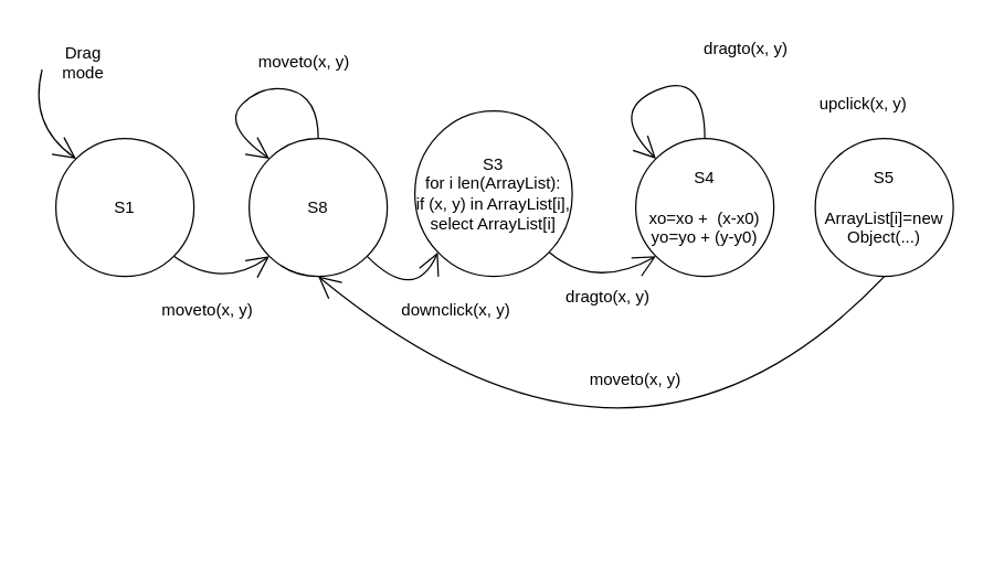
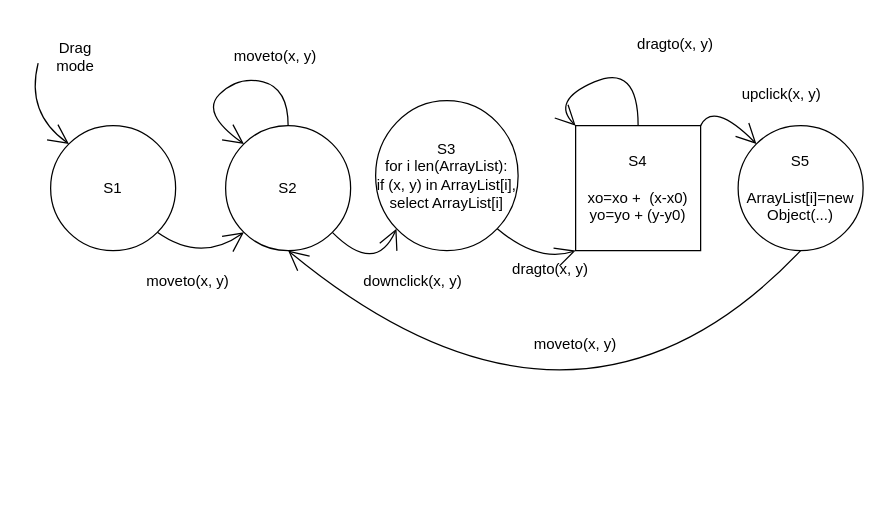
  <mxCell id="0" />
  <mxCell id="1" parent="0" />
  <mxCell id="2" style="edgeStyle=none;curved=1;rounded=0;orthogonalLoop=1;jettySize=auto;html=1;exitX=1;exitY=1;exitDx=0;exitDy=0;entryX=0;entryY=1;entryDx=0;entryDy=0;endArrow=open;startSize=14;endSize=14;sourcePerimeterSpacing=8;targetPerimeterSpacing=8;" parent="1" source="3" target="5" edge="1"><mxGeometry relative="1" as="geometry"><Array as="points"><mxPoint x="160" y="210" /></Array></mxGeometry></mxCell>
  <mxCell id="3" value="S1" style="ellipse;whiteSpace=wrap;html=1;hachureGap=4;" parent="1" vertex="1"><mxGeometry x="40" y="100" width="100" height="100" as="geometry" /></mxCell>
  <mxCell id="4" style="edgeStyle=none;curved=1;rounded=0;orthogonalLoop=1;jettySize=auto;html=1;exitX=1;exitY=1;exitDx=0;exitDy=0;entryX=0;entryY=1;entryDx=0;entryDy=0;endArrow=open;startSize=14;endSize=14;sourcePerimeterSpacing=8;targetPerimeterSpacing=8;" parent="1" source="5" target="9" edge="1"><mxGeometry relative="1" as="geometry"><Array as="points"><mxPoint x="300" y="220" /></Array></mxGeometry></mxCell>
- <mxCell id="5" value="S8" style="ellipse;whiteSpace=wrap;html=1;hachureGap=4;" parent="1" vertex="1"><mxGeometry x="180" y="100" width="100" height="100" as="geometry" /></mxCell>
+ <mxCell id="5" value="S2" style="ellipse;whiteSpace=wrap;html=1;hachureGap=4;" parent="1" vertex="1"><mxGeometry x="180" y="100" width="100" height="100" as="geometry" /></mxCell>
  <mxCell id="6" style="edgeStyle=none;curved=1;rounded=0;orthogonalLoop=1;jettySize=auto;html=1;exitX=0.5;exitY=1;exitDx=0;exitDy=0;entryX=0.5;entryY=1;entryDx=0;entryDy=0;endArrow=open;startSize=14;endSize=14;sourcePerimeterSpacing=8;targetPerimeterSpacing=8;" parent="1" source="7" target="5" edge="1"><mxGeometry relative="1" as="geometry"><Array as="points"><mxPoint x="460" y="390" /></Array></mxGeometry></mxCell>
  <mxCell id="7" value="S5&lt;br&gt;&lt;br&gt;ArrayList[i]=new Object(...)" style="ellipse;whiteSpace=wrap;html=1;hachureGap=4;" parent="1" vertex="1"><mxGeometry x="590" y="100" width="100" height="100" as="geometry" /></mxCell>
  <mxCell id="8" style="edgeStyle=none;curved=1;rounded=0;orthogonalLoop=1;jettySize=auto;html=1;exitX=1;exitY=1;exitDx=0;exitDy=0;entryX=0;entryY=1;entryDx=0;entryDy=0;endArrow=open;startSize=14;endSize=14;sourcePerimeterSpacing=8;targetPerimeterSpacing=8;" parent="1" source="9" target="11" edge="1"><mxGeometry relative="1" as="geometry"><Array as="points"><mxPoint x="430" y="210" /></Array></mxGeometry></mxCell>
  <mxCell id="9" value="S3&lt;br&gt;for i len(ArrayList):&lt;br&gt;if (x, y) in ArrayList[i], select ArrayList[i]" style="ellipse;whiteSpace=wrap;html=1;hachureGap=4;" parent="1" vertex="1"><mxGeometry x="300" y="80" width="114" height="120" as="geometry" /></mxCell>
- <mxCell id="11" value="S4&lt;br&gt;&lt;br&gt;xo=xo +&amp;nbsp; (x-x0)&lt;br&gt;yo=yo + (y-y0)" style="ellipse;whiteSpace=wrap;html=1;hachureGap=4;" parent="1" vertex="1"><mxGeometry x="460" y="100" width="100" height="100" as="geometry" /></mxCell>
+ <mxCell id="10" style="edgeStyle=none;curved=1;rounded=0;orthogonalLoop=1;jettySize=auto;html=1;exitX=1;exitY=0;exitDx=0;exitDy=0;entryX=0;entryY=0;entryDx=0;entryDy=0;endArrow=open;startSize=14;endSize=14;sourcePerimeterSpacing=8;targetPerimeterSpacing=8;" parent="1" source="11" target="7" edge="1"><mxGeometry relative="1" as="geometry"><Array as="points"><mxPoint x="570" y="80" /></Array></mxGeometry></mxCell>
+ <mxCell id="11" value="S4&lt;br&gt;&lt;br&gt;xo=xo +&amp;nbsp; (x-x0)&lt;br&gt;yo=yo + (y-y0)" style="whiteSpace=wrap;html=1;hachureGap=4;rounded=0;" parent="1" vertex="1"><mxGeometry x="460" y="100" width="100" height="100" as="geometry" /></mxCell>
  <mxCell id="12" value="" style="edgeStyle=none;orthogonalLoop=1;jettySize=auto;html=1;rounded=0;endArrow=open;startSize=14;endSize=14;sourcePerimeterSpacing=8;targetPerimeterSpacing=8;curved=1;entryX=0;entryY=0;entryDx=0;entryDy=0;" parent="1" target="3" edge="1"><mxGeometry width="120" relative="1" as="geometry"><mxPoint x="30" y="50" as="sourcePoint" /><mxPoint x="110" y="60" as="targetPoint" /><Array as="points"><mxPoint x="20" y="90" /></Array></mxGeometry></mxCell>
  <mxCell id="13" style="edgeStyle=none;curved=1;rounded=0;orthogonalLoop=1;jettySize=auto;html=1;exitX=0.5;exitY=0;exitDx=0;exitDy=0;entryX=0;entryY=0;entryDx=0;entryDy=0;endArrow=open;startSize=14;endSize=14;sourcePerimeterSpacing=8;targetPerimeterSpacing=8;" parent="1" source="5" target="5" edge="1"><mxGeometry relative="1" as="geometry"><Array as="points"><mxPoint x="230" y="70" /><mxPoint x="190" y="60" /><mxPoint x="160" y="90" /></Array></mxGeometry></mxCell>
  <mxCell id="14" style="edgeStyle=none;curved=1;rounded=0;orthogonalLoop=1;jettySize=auto;html=1;exitX=0.5;exitY=0;exitDx=0;exitDy=0;entryX=0;entryY=0;entryDx=0;entryDy=0;endArrow=open;startSize=14;endSize=14;sourcePerimeterSpacing=8;targetPerimeterSpacing=8;" parent="1" source="11" target="11" edge="1"><mxGeometry relative="1" as="geometry"><Array as="points"><mxPoint x="510" y="50" /><mxPoint x="440" y="80" /></Array></mxGeometry></mxCell>
  <mxCell id="15" value="Drag mode" style="text;strokeColor=none;fillColor=none;html=1;align=center;verticalAlign=middle;whiteSpace=wrap;rounded=0;hachureGap=4;" parent="1" vertex="1"><mxGeometry x="30" y="30" width="60" height="30" as="geometry" /></mxCell>
  <mxCell id="16" value="moveto(x, y)" style="text;strokeColor=none;fillColor=none;html=1;align=center;verticalAlign=middle;whiteSpace=wrap;rounded=0;hachureGap=4;" parent="1" vertex="1"><mxGeometry x="170" y="30" width="100" height="30" as="geometry" /></mxCell>
  <mxCell id="17" value="moveto(x, y)" style="text;strokeColor=none;fillColor=none;html=1;align=center;verticalAlign=middle;whiteSpace=wrap;rounded=0;hachureGap=4;" parent="1" vertex="1"><mxGeometry x="410" y="260" width="100" height="30" as="geometry" /></mxCell>
  <mxCell id="18" value="moveto(x, y)" style="text;strokeColor=none;fillColor=none;html=1;align=center;verticalAlign=middle;whiteSpace=wrap;rounded=0;hachureGap=4;" parent="1" vertex="1"><mxGeometry x="100" y="210" width="100" height="30" as="geometry" /></mxCell>
  <mxCell id="19" value="dragto(x, y)" style="text;strokeColor=none;fillColor=none;html=1;align=center;verticalAlign=middle;whiteSpace=wrap;rounded=0;hachureGap=4;" parent="1" vertex="1"><mxGeometry x="390" y="200" width="100" height="30" as="geometry" /></mxCell>
  <mxCell id="20" value="dragto(x, y)" style="text;strokeColor=none;fillColor=none;html=1;align=center;verticalAlign=middle;whiteSpace=wrap;rounded=0;hachureGap=4;" parent="1" vertex="1"><mxGeometry x="490" y="20" width="100" height="30" as="geometry" /></mxCell>
  <mxCell id="21" value="downclick(x, y)" style="text;strokeColor=none;fillColor=none;html=1;align=center;verticalAlign=middle;whiteSpace=wrap;rounded=0;hachureGap=4;" parent="1" vertex="1"><mxGeometry x="280" y="210" width="100" height="30" as="geometry" /></mxCell>
  <mxCell id="22" value="upclick(x, y)" style="text;strokeColor=none;fillColor=none;html=1;align=center;verticalAlign=middle;whiteSpace=wrap;rounded=0;hachureGap=4;" parent="1" vertex="1"><mxGeometry x="590" y="60" width="70" height="30" as="geometry" /></mxCell>
